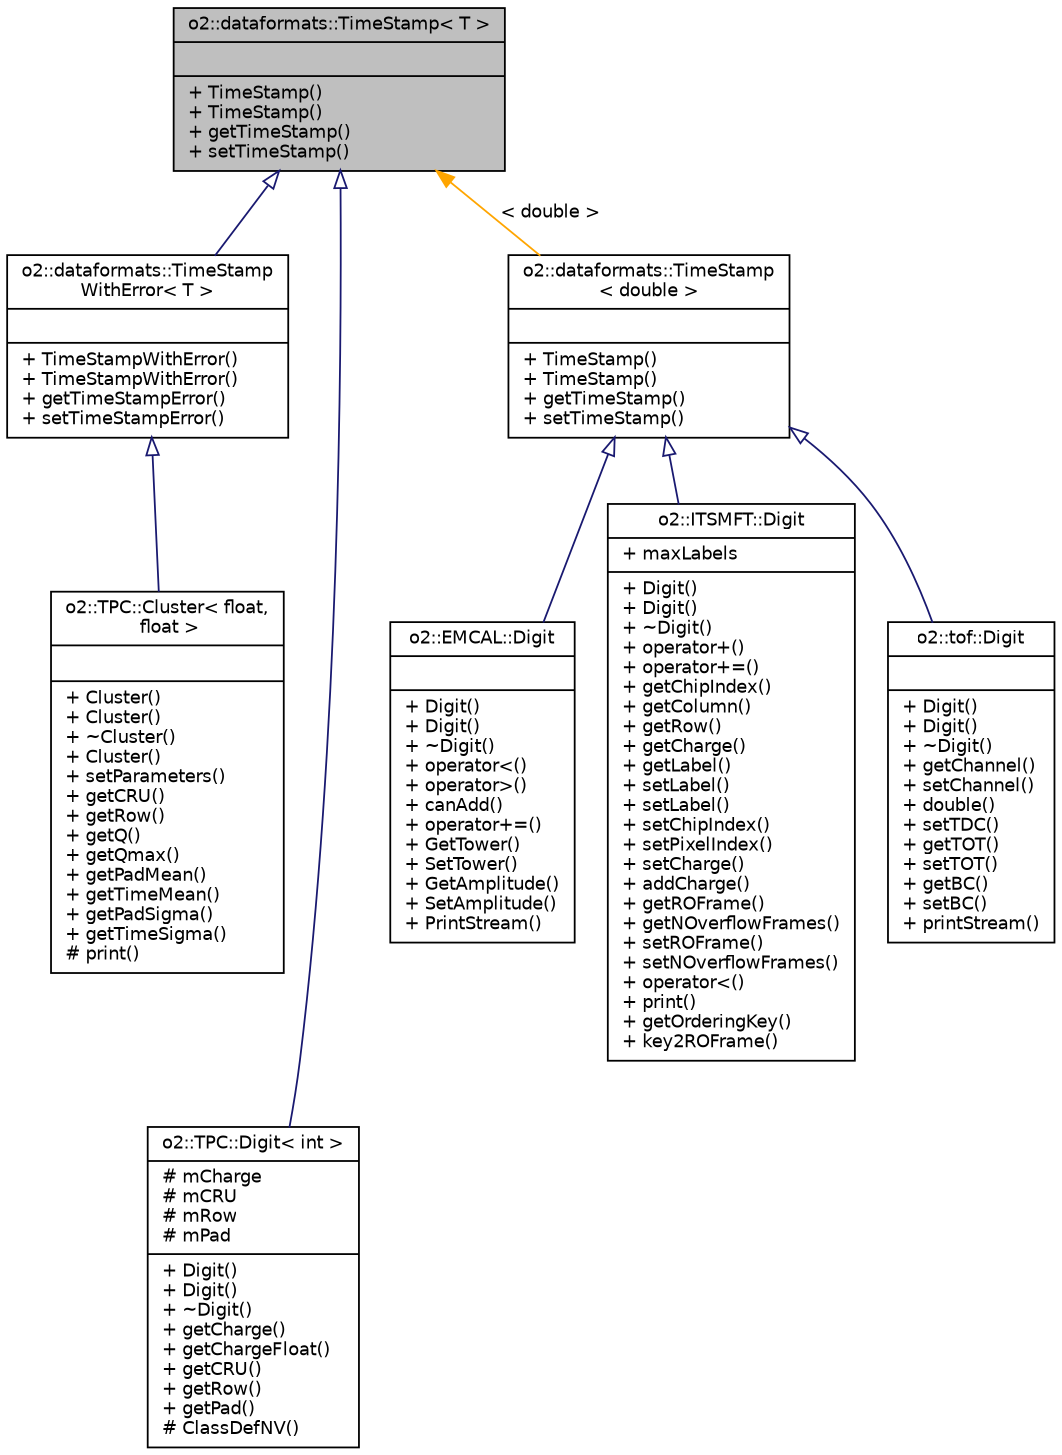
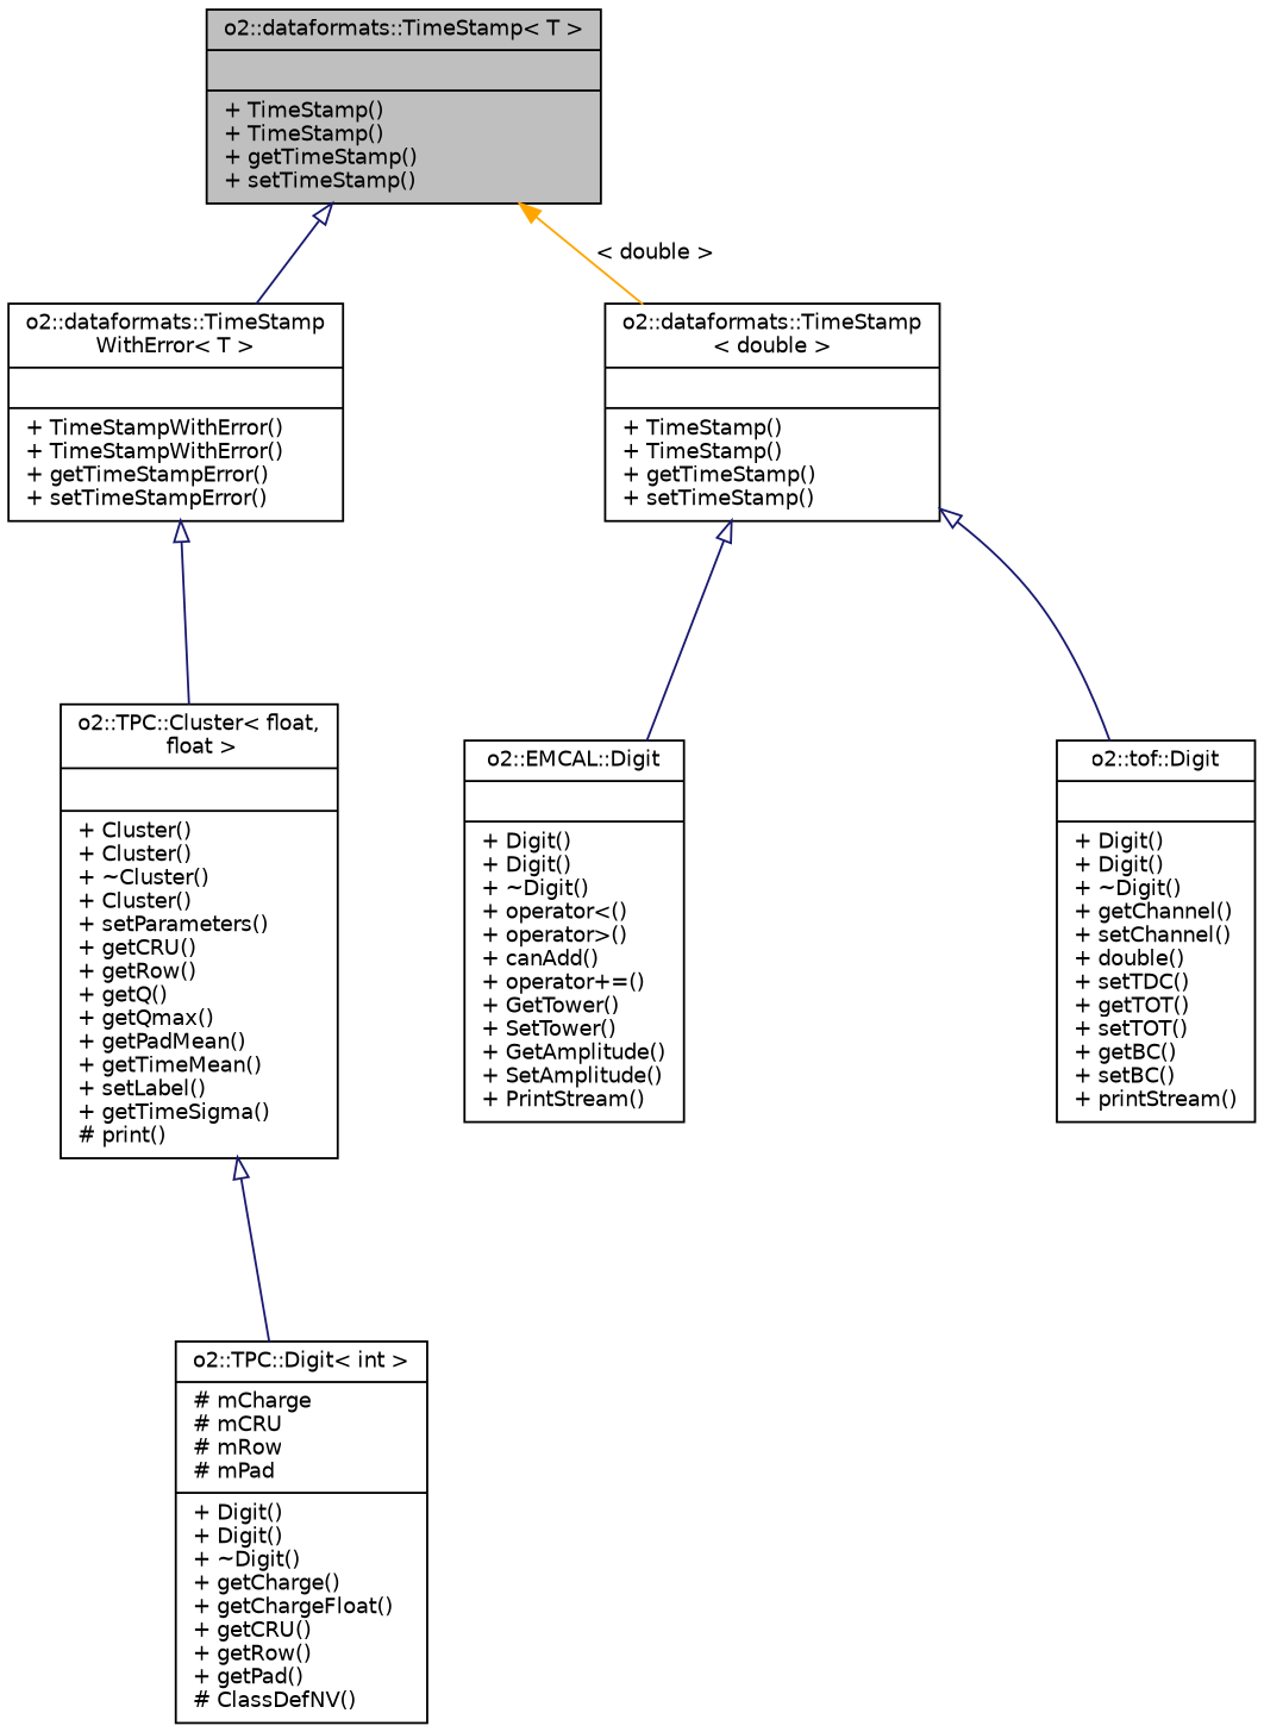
  digraph {
    node [color=black fontname=Helvetica fontsize=10 shape=record]
    edge [arrowtail=onormal color=midnightblue dir=back fontname=Helvetica fontsize=10 labelfontname=Helvetica labelfontsize=10 style=solid]
    n1 [fillcolor=grey75 fontcolor=black height=0.2 label="{o2::dataformats::TimeStamp\< T \>\n||+ TimeStamp()\l+ TimeStamp()\l+ getTimeStamp()\l+ setTimeStamp()\l}" style=filled width=0.4]
    n2 [height=0.2 label="{o2::dataformats::TimeStamp\lWithError\< T \>\n||+ TimeStampWithError()\l+ TimeStampWithError()\l+ getTimeStampError()\l+ setTimeStampError()\l}" width=0.4]
    n3 [height=0.2 label="{o2::TPC::Digit\< int \>\n|# mCharge\l# mCRU\l# mRow\l# mPad\l|+ Digit()\l+ Digit()\l+ ~Digit()\l+ getCharge()\l+ getChargeFloat()\l+ getCRU()\l+ getRow()\l+ getPad()\l# ClassDefNV()\l}" width=0.4]
    n4 [height=0.2 label="{o2::dataformats::TimeStamp\l\< double \>\n||+ TimeStamp()\l+ TimeStamp()\l+ getTimeStamp()\l+ setTimeStamp()\l}" width=0.4]
-   n5 [height=0.2 label="{o2::TPC::Cluster\< float,\l float \>\n||+ Cluster()\l+ Cluster()\l+ ~Cluster()\l+ Cluster()\l+ setParameters()\l+ getCRU()\l+ getRow()\l+ getQ()\l+ getQmax()\l+ getPadMean()\l+ getTimeMean()\l+ getPadSigma()\l+ getTimeSigma()\l# print()\l}" width=0.4]
+   n5 [height=0.2 label="{o2::TPC::Cluster\< float,\l float \>\n||+ Cluster()\l+ Cluster()\l+ ~Cluster()\l+ Cluster()\l+ setParameters()\l+ getCRU()\l+ getRow()\l+ getQ()\l+ getQmax()\l+ getPadMean()\l+ getTimeMean()\l+ setLabel()\l+ getTimeSigma()\l# print()\l}" width=0.4]
    n6 [height=0.2 label="{o2::EMCAL::Digit\n||+ Digit()\l+ Digit()\l+ ~Digit()\l+ operator\<()\l+ operator\>()\l+ canAdd()\l+ operator+=()\l+ GetTower()\l+ SetTower()\l+ GetAmplitude()\l+ SetAmplitude()\l+ PrintStream()\l}" width=0.4]
-   n7 [height=0.2 label="{o2::ITSMFT::Digit\n|+ maxLabels\l|+ Digit()\l+ Digit()\l+ ~Digit()\l+ operator+()\l+ operator+=()\l+ getChipIndex()\l+ getColumn()\l+ getRow()\l+ getCharge()\l+ getLabel()\l+ setLabel()\l+ setLabel()\l+ setChipIndex()\l+ setPixelIndex()\l+ setCharge()\l+ addCharge()\l+ getROFrame()\l+ getNOverflowFrames()\l+ setROFrame()\l+ setNOverflowFrames()\l+ operator\<()\l+ print()\l+ getOrderingKey()\l+ key2ROFrame()\l}" width=0.4]
    n8 [height=0.2 label="{o2::tof::Digit\n||+ Digit()\l+ Digit()\l+ ~Digit()\l+ getChannel()\l+ setChannel()\l+ double()\l+ setTDC()\l+ getTOT()\l+ setTOT()\l+ getBC()\l+ setBC()\l+ printStream()\l}" width=0.4]
    n1 -> n2
-   n1 -> n3
+   n5 -> n3
    n1 -> n4 [color=orange label=" \< double \>" arrowtail=""]
    n2 -> n5
    n4 -> n6
-   n4 -> n7
    n4 -> n8
  }
